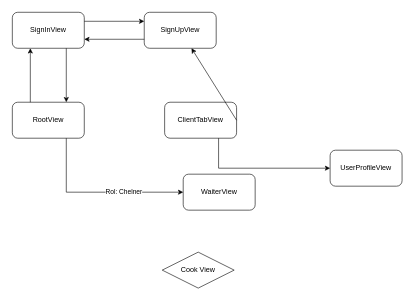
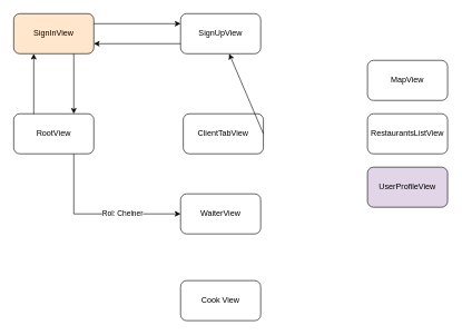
  <mxCell id="0" />
  <mxCell id="1" parent="0" />
  <mxCell id="2" value="RootView" style="rounded=1;whiteSpace=wrap;html=1;" vertex="1" parent="1"><mxGeometry x="20" y="170" width="120" height="60" as="geometry" /></mxCell>
- <mxCell id="3" value="SignInView" style="rounded=1;whiteSpace=wrap;html=1;" vertex="1" parent="1"><mxGeometry x="20" y="20" width="120" height="60" as="geometry" /></mxCell>
- <mxCell id="4" value="SignUpView" style="rounded=1;whiteSpace=wrap;html=1;" vertex="1" parent="1"><mxGeometry x="240" y="20" width="120" height="60" as="geometry" /></mxCell>
+ <mxCell id="3" value="SignInView" style="rounded=1;whiteSpace=wrap;html=1;fillColor=#ffe6cc;" vertex="1" parent="1"><mxGeometry x="20" y="20" width="120" height="60" as="geometry" /></mxCell>
+ <mxCell id="4" value="SignUpView" style="rounded=1;whiteSpace=wrap;html=1;" vertex="1" parent="1"><mxGeometry x="270" y="20" width="120" height="60" as="geometry" /></mxCell>
  <mxCell id="5" value="ClientTabView" style="rounded=1;whiteSpace=wrap;html=1;" vertex="1" parent="1"><mxGeometry x="274" y="170" width="120" height="60" as="geometry" /></mxCell>
- <mxCell id="6" value="WaiterView" style="rounded=1;whiteSpace=wrap;html=1;" vertex="1" parent="1"><mxGeometry x="305" y="290" width="120" height="60" as="geometry" /></mxCell>
- <mxCell id="7" value="Cook View" style="rhombus;whiteSpace=wrap;html=1;" vertex="1" parent="1"><mxGeometry x="270" y="420" width="120" height="60" as="geometry" /></mxCell>
+ <mxCell id="6" value="WaiterView" style="rounded=1;whiteSpace=wrap;html=1;" vertex="1" parent="1"><mxGeometry x="270" y="290" width="120" height="60" as="geometry" /></mxCell>
+ <mxCell id="7" value="Cook View" style="rounded=1;whiteSpace=wrap;html=1;" vertex="1" parent="1"><mxGeometry x="270" y="420" width="120" height="60" as="geometry" /></mxCell>
  <mxCell id="8" value="" style="endArrow=classic;html=1;rounded=0;entryX=0.25;entryY=1;entryDx=0;entryDy=0;exitX=0.25;exitY=0;exitDx=0;exitDy=0;" edge="1" parent="1" source="2" target="3"><mxGeometry width="50" height="50" relative="1" as="geometry"><mxPoint x="370" y="310" as="sourcePoint" /><mxPoint x="420" y="260" as="targetPoint" /></mxGeometry></mxCell>
  <mxCell id="9" value="" style="endArrow=classic;html=1;rounded=0;entryX=0;entryY=0.25;entryDx=0;entryDy=0;exitX=1;exitY=0.25;exitDx=0;exitDy=0;" edge="1" parent="1" source="3" target="4"><mxGeometry width="50" height="50" relative="1" as="geometry"><mxPoint x="60" y="180" as="sourcePoint" /><mxPoint x="60" y="90" as="targetPoint" /></mxGeometry></mxCell>
  <mxCell id="10" value="" style="endArrow=classic;html=1;rounded=0;entryX=1;entryY=0.75;entryDx=0;entryDy=0;exitX=0;exitY=0.75;exitDx=0;exitDy=0;" edge="1" parent="1" source="4" target="3"><mxGeometry width="50" height="50" relative="1" as="geometry"><mxPoint x="70" y="190" as="sourcePoint" /><mxPoint x="70" y="100" as="targetPoint" /></mxGeometry></mxCell>
  <mxCell id="11" value="" style="endArrow=classic;html=1;rounded=0;entryX=0.75;entryY=0;entryDx=0;entryDy=0;exitX=0.75;exitY=1;exitDx=0;exitDy=0;" edge="1" parent="1" source="3" target="2"><mxGeometry width="50" height="50" relative="1" as="geometry"><mxPoint x="80" y="200" as="sourcePoint" /><mxPoint x="80" y="110" as="targetPoint" /></mxGeometry></mxCell>
  <mxCell id="12" value="" style="endArrow=classic;html=1;rounded=0;entryX=0;entryY=0.5;entryDx=0;entryDy=0;exitX=0.75;exitY=1;exitDx=0;exitDy=0;" edge="1" parent="1" source="2" target="6"><mxGeometry width="50" height="50" relative="1" as="geometry"><mxPoint x="100" y="220" as="sourcePoint" /><mxPoint x="100" y="130" as="targetPoint" /><Array as="points"><mxPoint x="110" y="320" /></Array></mxGeometry></mxCell>
  <mxCell id="13" value="Rol: Chelner" style="edgeLabel;html=1;align=center;verticalAlign=middle;resizable=0;points=[];" vertex="1" connectable="0" parent="12"><mxGeometry x="0.296" y="2" relative="1" as="geometry"><mxPoint as="offset" /></mxGeometry></mxCell>
- <mxCell id="16" value="UserProfileView" style="rounded=1;whiteSpace=wrap;html=1;" vertex="1" parent="1"><mxGeometry x="550" y="250" width="120" height="60" as="geometry" /></mxCell>
+ <mxCell id="14" value="MapView" style="rounded=1;whiteSpace=wrap;html=1;" vertex="1" parent="1"><mxGeometry x="550" y="90" width="120" height="60" as="geometry" /></mxCell>
+ <mxCell id="15" value="RestaurantsListView" style="rounded=1;whiteSpace=wrap;html=1;" vertex="1" parent="1"><mxGeometry x="550" y="170" width="120" height="60" as="geometry" /></mxCell>
+ <mxCell id="16" value="UserProfileView" style="rounded=1;whiteSpace=wrap;html=1;fillColor=#e1d5e7;" vertex="1" parent="1"><mxGeometry x="550" y="250" width="120" height="60" as="geometry" /></mxCell>
  <mxCell id="17" value="" style="endArrow=classic;html=1;rounded=0;exitX=1;exitY=0.5;exitDx=0;exitDy=0;" edge="1" parent="1" source="5" target="4"><mxGeometry width="50" height="50" relative="1" as="geometry"><mxPoint x="160" y="220" as="sourcePoint" /><mxPoint x="294" y="220" as="targetPoint" /></mxGeometry></mxCell>
- <mxCell id="18" value="" style="endArrow=classic;html=1;rounded=0;entryX=0;entryY=0.5;entryDx=0;entryDy=0;exitX=0.75;exitY=1;exitDx=0;exitDy=0;" edge="1" parent="1" source="5" target="16"><mxGeometry width="50" height="50" relative="1" as="geometry"><mxPoint x="170" y="230" as="sourcePoint" /><mxPoint x="304" y="230" as="targetPoint" /><Array as="points"><mxPoint x="364" y="280" /></Array></mxGeometry></mxCell>
